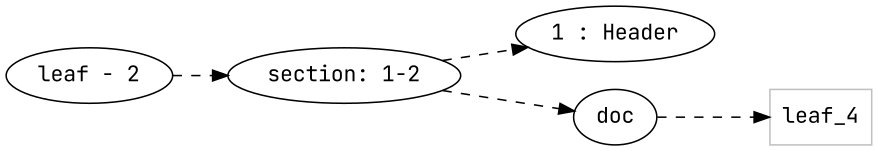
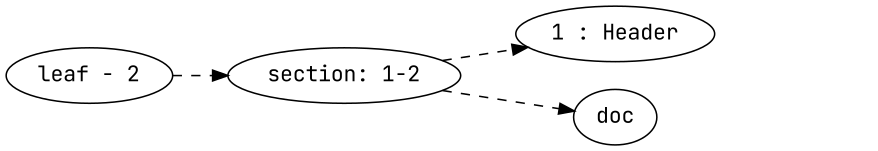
  digraph {
    fontname="JetBrains Mono"
    rankdir=LR
    node [fontname="JetBrains Mono"]
    edge [fontname="JetBrains Mono" style=dashed]
    n1 [label="section: 1-2"]
    n2 [label="1 : Header"]
    n3 [label=doc]
-   leaf_4 [color=Gray shape=rectangle]
    n5 [label="leaf - 2"]
    subgraph sub_1 {
      rank=same
      n1
    }
    subgraph sub_2 {
      rank=same
      n2
      n3
    }
    n1 -> n2
    n1 -> n3
-   n3 -> leaf_4
    n5 -> n1
  }
